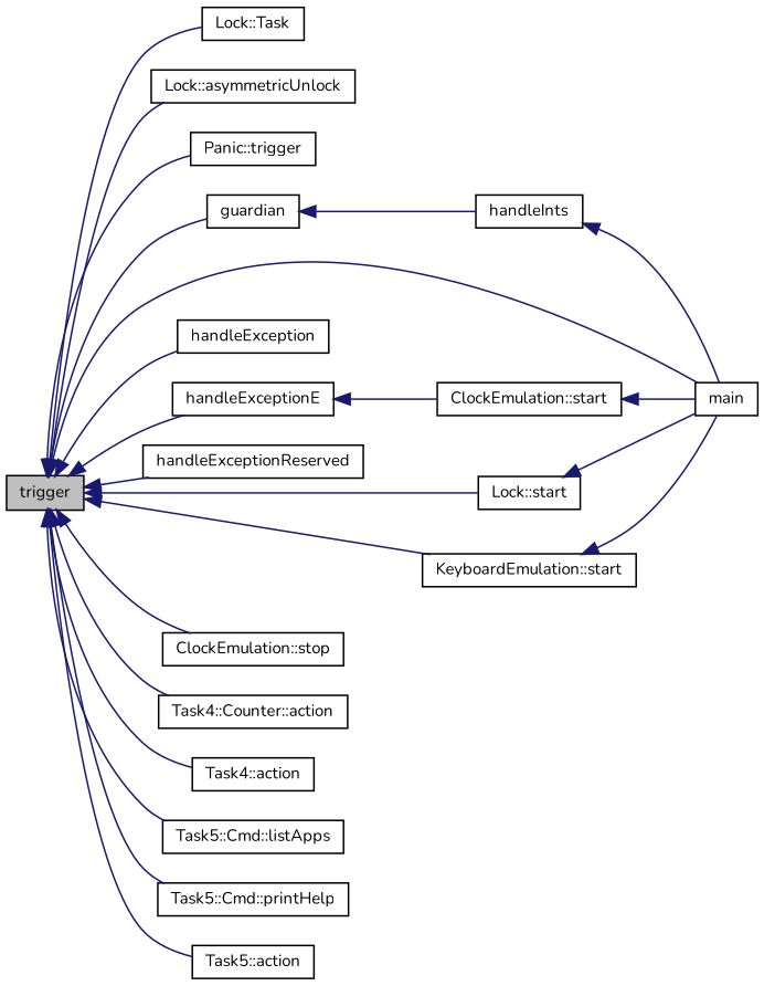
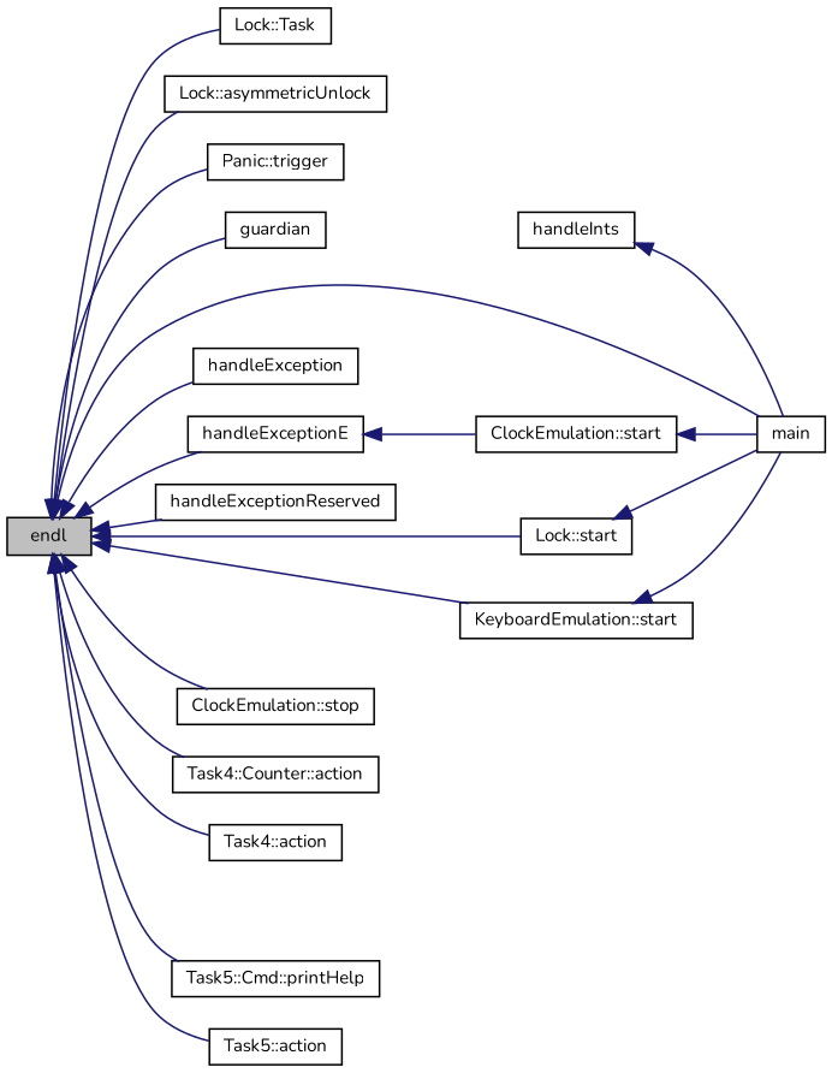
  digraph {
    fontname=Nunito
    rankdir=LR
    node [color=black fontname=Nunito fontsize=10 shape=record]
    edge [color=midnightblue dir=back fontname=Nunito fontsize=10 labelfontname=Helvetica labelfontsize=10 style=solid]
-   n1 [fillcolor=grey75 fontcolor=black height=0.2 label=trigger style=filled width=0.4]
+   n1 [fillcolor=grey75 fontcolor=black height=0.2 label=endl style=filled width=0.4]
    n2 [height=0.2 label="Lock::Task" width=0.4]
    n3 [height=0.2 label="Lock::asymmetricUnlock" width=0.4]
    n4 [height=0.2 label="Panic::trigger" width=0.4]
    n5 [height=0.2 label=guardian width=0.4]
    n6 [height=0.2 label=main width=0.4]
    n7 [height=0.2 label=handleException width=0.4]
    n8 [height=0.2 label=handleExceptionE width=0.4]
    n9 [height=0.2 label=handleExceptionReserved width=0.4]
    n10 [height=0.2 label="Lock::start" width=0.4]
    n11 [height=0.2 label="KeyboardEmulation::start" width=0.4]
    n12 [height=0.2 label="ClockEmulation::stop" width=0.4]
    n13 [height=0.2 label="Task4::Counter::action" width=0.4]
    n14 [height=0.2 label="Task4::action" width=0.4]
-   n15 [height=0.2 label="Task5::Cmd::listApps" width=0.4]
    n16 [height=0.2 label="Task5::Cmd::printHelp" width=0.4]
    n17 [height=0.2 label="Task5::action" width=0.4]
    n18 [height=0.2 label=handleInts width=0.4]
    n19 [height=0.2 label="ClockEmulation::start" width=0.4]
    n1 -> n2
    n1 -> n3
    n1 -> n4
    n1 -> n5
    n1 -> n6
    n1 -> n7
    n1 -> n8
    n1 -> n9
    n1 -> n10
    n1 -> n11
    n1 -> n12
    n1 -> n13
    n1 -> n14
-   n1 -> n15
    n1 -> n16
    n1 -> n17
-   n5 -> n18
    n8 -> n19
    n10 -> n6
    n11 -> n6
    n18 -> n6
    n19 -> n6
  }
